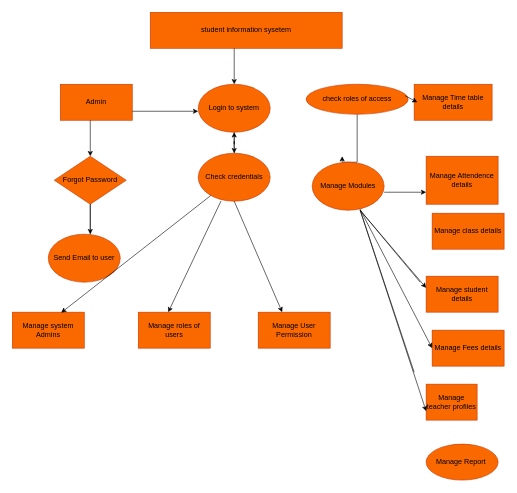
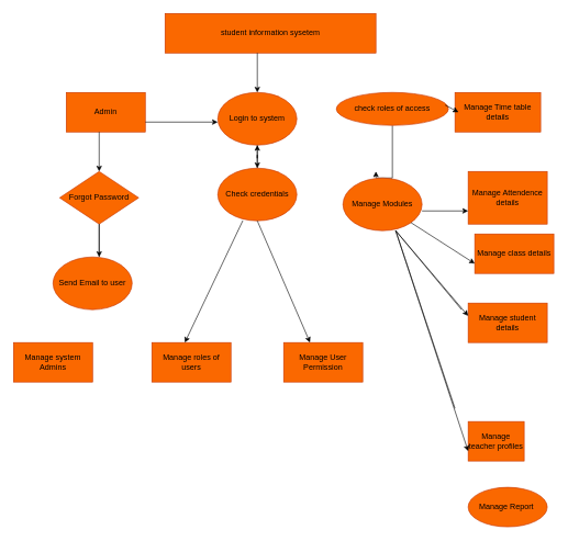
  <mxCell id="0" />
  <mxCell id="1" parent="0" />
  <mxCell id="2" value="student information sysetem" style="rounded=0;whiteSpace=wrap;html=1;fillColor=#fa6800;strokeColor=#C73500;fontColor=#000000;" vertex="1" parent="1"><mxGeometry x="250" y="20" width="320" height="60" as="geometry" /></mxCell>
  <mxCell id="3" value="" style="endArrow=classic;html=1;rounded=0;" edge="1" parent="1"><mxGeometry width="50" height="50" relative="1" as="geometry"><mxPoint x="390" y="80" as="sourcePoint" /><mxPoint x="390" y="140" as="targetPoint" /></mxGeometry></mxCell>
  <mxCell id="4" value="Admin" style="rounded=0;whiteSpace=wrap;html=1;fillColor=#fa6800;fontColor=#000000;strokeColor=#C73500;" vertex="1" parent="1"><mxGeometry x="100" y="140" width="120" height="60" as="geometry" /></mxCell>
  <mxCell id="5" value="" style="endArrow=classic;html=1;rounded=0;" edge="1" parent="1" target="6"><mxGeometry width="50" height="50" relative="1" as="geometry"><mxPoint x="150" y="200" as="sourcePoint" /><mxPoint x="150" y="260" as="targetPoint" /></mxGeometry></mxCell>
  <mxCell id="6" value="Forgot Password" style="rhombus;whiteSpace=wrap;html=1;fillColor=#fa6800;fontColor=#000000;strokeColor=#C73500;" vertex="1" parent="1"><mxGeometry x="90" y="260" width="120" height="80" as="geometry" /></mxCell>
  <mxCell id="7" value="" style="endArrow=classic;html=1;rounded=0;" edge="1" parent="1"><mxGeometry width="50" height="50" relative="1" as="geometry"><mxPoint x="150" y="390" as="sourcePoint" /><mxPoint x="150" y="390" as="targetPoint" /><Array as="points"><mxPoint x="150" y="340" /></Array></mxGeometry></mxCell>
  <mxCell id="8" value="Send Email to user" style="ellipse;whiteSpace=wrap;html=1;fillColor=#fa6800;fontColor=#000000;strokeColor=#C73500;" vertex="1" parent="1"><mxGeometry x="80" y="390" width="120" height="80" as="geometry" /></mxCell>
- <mxCell id="9" value="Manage Fees details" style="rounded=0;whiteSpace=wrap;html=1;fillColor=#fa6800;fontColor=#000000;strokeColor=#C73500;" vertex="1" parent="1"><mxGeometry x="720" y="550" width="120" height="60" as="geometry" /></mxCell>
  <mxCell id="10" value="Login to system" style="ellipse;whiteSpace=wrap;html=1;fillColor=#fa6800;fontColor=#000000;strokeColor=#C73500;" vertex="1" parent="1"><mxGeometry x="330" y="140" width="120" height="80" as="geometry" /></mxCell>
  <mxCell id="11" value="" style="endArrow=classic;html=1;rounded=0;exitX=1;exitY=0.75;exitDx=0;exitDy=0;" edge="1" parent="1" source="4"><mxGeometry width="50" height="50" relative="1" as="geometry"><mxPoint x="250" y="200" as="sourcePoint" /><mxPoint x="330" y="185" as="targetPoint" /></mxGeometry></mxCell>
  <mxCell id="12" value="" style="edgeStyle=orthogonalEdgeStyle;rounded=0;orthogonalLoop=1;jettySize=auto;html=1;" edge="1" parent="1" source="13" target="10"><mxGeometry relative="1" as="geometry" /></mxCell>
  <mxCell id="13" value="Check credentials" style="ellipse;whiteSpace=wrap;html=1;fillColor=#fa6800;fontColor=#000000;strokeColor=#C73500;" vertex="1" parent="1"><mxGeometry x="330" y="255" width="120" height="80" as="geometry" /></mxCell>
  <mxCell id="14" value="" style="endArrow=classic;html=1;rounded=0;exitX=0.5;exitY=1;exitDx=0;exitDy=0;entryX=0.5;entryY=0;entryDx=0;entryDy=0;" edge="1" parent="1" source="10" target="13"><mxGeometry width="50" height="50" relative="1" as="geometry"><mxPoint x="380" y="250" as="sourcePoint" /><mxPoint x="430" y="240" as="targetPoint" /></mxGeometry></mxCell>
  <mxCell id="15" style="edgeStyle=orthogonalEdgeStyle;rounded=0;orthogonalLoop=1;jettySize=auto;html=1;exitX=0.5;exitY=1;exitDx=0;exitDy=0;" edge="1" parent="1" source="16"><mxGeometry relative="1" as="geometry"><mxPoint x="570" y="260" as="targetPoint" /><Array as="points"><mxPoint x="570" y="270" /></Array></mxGeometry></mxCell>
  <mxCell id="16" value="check roles of access" style="ellipse;whiteSpace=wrap;html=1;fillColor=#fa6800;strokeColor=#C73500;fontColor=#000000;" vertex="1" parent="1"><mxGeometry x="510" y="140" width="170" height="50" as="geometry" /></mxCell>
  <mxCell id="17" value="Manage Modules" style="ellipse;whiteSpace=wrap;html=1;fillColor=#fa6800;fontColor=#000000;strokeColor=#C73500;" vertex="1" parent="1"><mxGeometry x="520" y="270" width="120" height="80" as="geometry" /></mxCell>
  <mxCell id="18" value="Manage Time table details" style="rounded=0;whiteSpace=wrap;html=1;fillColor=#fa6800;fontColor=#000000;strokeColor=#C73500;" vertex="1" parent="1"><mxGeometry x="690" y="140" width="130" height="60" as="geometry" /></mxCell>
  <mxCell id="19" value="Manage Attendence details" style="rounded=0;whiteSpace=wrap;html=1;fillColor=#fa6800;fontColor=#000000;strokeColor=#C73500;" vertex="1" parent="1"><mxGeometry x="710" y="260" width="120" height="80" as="geometry" /></mxCell>
  <mxCell id="20" value="Manage class details" style="rounded=0;whiteSpace=wrap;html=1;fillColor=#fa6800;fontColor=#000000;strokeColor=#C73500;" vertex="1" parent="1"><mxGeometry x="720" y="355" width="120" height="60" as="geometry" /></mxCell>
  <mxCell id="21" value="Manage student details" style="rounded=0;whiteSpace=wrap;html=1;fillColor=#fa6800;fontColor=#000000;strokeColor=#C73500;" vertex="1" parent="1"><mxGeometry x="710" y="460" width="120" height="60" as="geometry" /></mxCell>
  <mxCell id="22" value="Manage Report&amp;nbsp;" style="ellipse;whiteSpace=wrap;html=1;fillColor=#fa6800;fontColor=#000000;strokeColor=#C73500;" vertex="1" parent="1"><mxGeometry x="710" y="740" width="120" height="60" as="geometry" /></mxCell>
  <mxCell id="23" value="Manage teacher profiles" style="rounded=0;whiteSpace=wrap;html=1;fillColor=#fa6800;fontColor=#000000;strokeColor=#C73500;" vertex="1" parent="1"><mxGeometry x="710" y="640" width="85" height="60" as="geometry" /></mxCell>
+ <mxCell id="24" value="" style="endArrow=classic;html=1;rounded=0;entryX=0;entryY=0.75;entryDx=0;entryDy=0;" edge="1" parent="1" source="17" target="20"><mxGeometry width="50" height="50" relative="1" as="geometry"><mxPoint x="580" y="370" as="sourcePoint" /><mxPoint x="700" y="400" as="targetPoint" /></mxGeometry></mxCell>
  <mxCell id="25" value="" style="endArrow=classic;html=1;rounded=0;entryX=0;entryY=0.75;entryDx=0;entryDy=0;" edge="1" parent="1" target="23"><mxGeometry width="50" height="50" relative="1" as="geometry"><mxPoint x="690" y="620" as="sourcePoint" /><mxPoint x="440" y="530" as="targetPoint" /><Array as="points"><mxPoint x="600" y="350" /></Array></mxGeometry></mxCell>
  <mxCell id="26" value="" style="endArrow=classic;html=1;rounded=0;entryX=0;entryY=0.75;entryDx=0;entryDy=0;" edge="1" parent="1" target="19"><mxGeometry width="50" height="50" relative="1" as="geometry"><mxPoint x="640" y="320" as="sourcePoint" /><mxPoint x="690" y="270" as="targetPoint" /></mxGeometry></mxCell>
  <mxCell id="27" value="" style="endArrow=classic;html=1;rounded=0;" edge="1" parent="1"><mxGeometry width="50" height="50" relative="1" as="geometry"><mxPoint x="700" y="470" as="sourcePoint" /><mxPoint x="710" y="479.5" as="targetPoint" /><Array as="points"><mxPoint x="600" y="350" /></Array></mxGeometry></mxCell>
- <mxCell id="28" value="" style="endArrow=classic;html=1;rounded=0;entryX=0;entryY=0.5;entryDx=0;entryDy=0;" edge="1" parent="1" source="17" target="9"><mxGeometry width="50" height="50" relative="1" as="geometry"><mxPoint x="610" y="370" as="sourcePoint" /><mxPoint x="700" y="580" as="targetPoint" /></mxGeometry></mxCell>
  <mxCell id="29" value="Manage system Admins" style="rounded=0;whiteSpace=wrap;html=1;fillColor=#fa6800;fontColor=#000000;strokeColor=#C73500;" vertex="1" parent="1"><mxGeometry x="20" y="520" width="120" height="60" as="geometry" /></mxCell>
  <mxCell id="30" value="Manage roles of users" style="rounded=0;whiteSpace=wrap;html=1;fillColor=#fa6800;fontColor=#000000;strokeColor=#C73500;" vertex="1" parent="1"><mxGeometry x="230" y="520" width="120" height="60" as="geometry" /></mxCell>
  <mxCell id="31" value="Manage User Permission" style="rounded=0;whiteSpace=wrap;html=1;fillColor=#fa6800;fontColor=#000000;strokeColor=#C73500;" vertex="1" parent="1"><mxGeometry x="430" y="520" width="120" height="60" as="geometry" /></mxCell>
  <mxCell id="32" value="" style="endArrow=classic;html=1;rounded=0;exitX=0.5;exitY=1;exitDx=0;exitDy=0;" edge="1" parent="1" source="13"><mxGeometry width="50" height="50" relative="1" as="geometry"><mxPoint x="400" y="360" as="sourcePoint" /><mxPoint x="470" y="520" as="targetPoint" /></mxGeometry></mxCell>
  <mxCell id="33" value="" style="endArrow=classic;html=1;rounded=0;exitX=0.317;exitY=0.995;exitDx=0;exitDy=0;exitPerimeter=0;" edge="1" parent="1" source="13"><mxGeometry width="50" height="50" relative="1" as="geometry"><mxPoint x="350" y="370" as="sourcePoint" /><mxPoint x="280" y="520" as="targetPoint" /></mxGeometry></mxCell>
- <mxCell id="34" value="" style="endArrow=classic;html=1;rounded=0;entryX=0.68;entryY=0.013;entryDx=0;entryDy=0;entryPerimeter=0;" edge="1" parent="1" source="13" target="29"><mxGeometry width="50" height="50" relative="1" as="geometry"><mxPoint x="265" y="420" as="sourcePoint" /><mxPoint x="315" y="370" as="targetPoint" /></mxGeometry></mxCell>
  <mxCell id="35" value="" style="endArrow=classic;html=1;rounded=0;exitX=0.97;exitY=0.38;exitDx=0;exitDy=0;exitPerimeter=0;" edge="1" parent="1" source="16"><mxGeometry width="50" height="50" relative="1" as="geometry"><mxPoint x="550" y="233.59" as="sourcePoint" /><mxPoint x="695.285" y="170.005" as="targetPoint" /><Array as="points" /></mxGeometry></mxCell>
